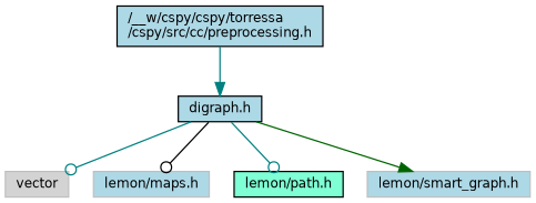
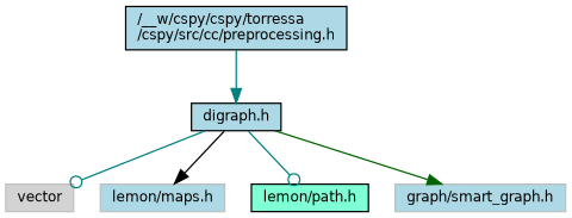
  digraph {
    node [color=black fillcolor=lightblue fontname=Helvetica fontsize=10 shape=record style=filled]
    edge [arrowhead=odot color=teal fontname=Helvetica fontsize=10 labelfontname=Helvetica labelfontsize=10 style=solid]
    n1 [fontcolor=black height=0.2 label="/__w/cspy/cspy/torressa\l/cspy/src/cc/preprocessing.h" width=0.4]
    n2 [height=0.2 label="digraph.h" width=0.4]
    n3 [color=grey75 fillcolor=lightgrey height=0.2 label=vector width=0.4]
    n4 [color=grey75 height=0.2 label="lemon/maps.h" width=0.4]
    n5 [fillcolor=aquamarine height=0.2 label="lemon/path.h" width=0.4]
-   n6 [color=grey75 height=0.2 label="lemon/smart_graph.h" width=0.4]
+   n6 [color=grey75 height=0.2 label="graph/smart_graph.h" width=0.4]
    n1 -> n2 [arrowhead=normal]
    n2 -> n3
-   n2 -> n4 [color=black]
+   n2 -> n4 [arrowhead=normal color=black]
    n2 -> n5
    n2 -> n6 [arrowhead=normal color=darkgreen]
  }
